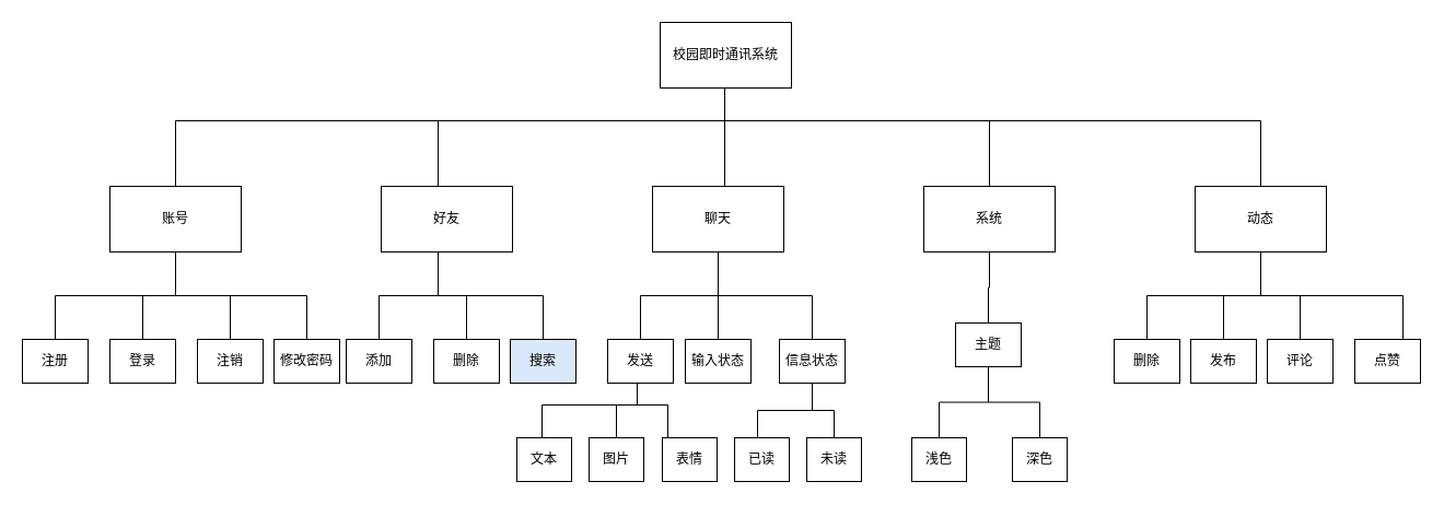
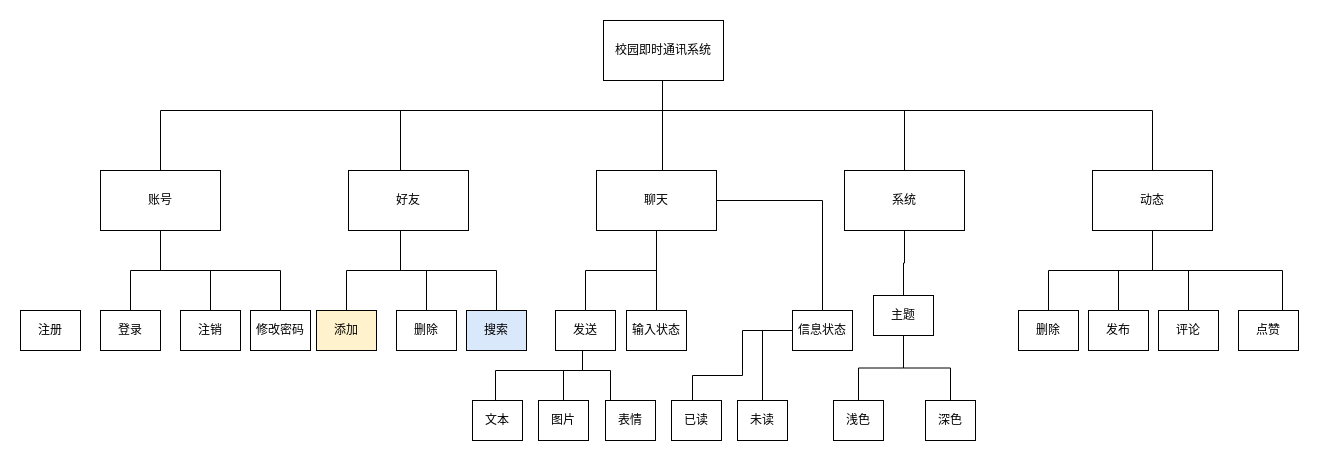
  <mxCell id="0" />
  <mxCell id="1" parent="0" />
  <mxCell id="2" style="edgeStyle=orthogonalEdgeStyle;rounded=0;orthogonalLoop=1;jettySize=auto;html=1;entryX=0.5;entryY=0;entryDx=0;entryDy=0;strokeColor=default;endArrow=none;endFill=0;" parent="1" source="7" target="17" edge="1"><mxGeometry relative="1" as="geometry"><Array as="points"><mxPoint x="662" y="110" /><mxPoint x="400" y="110" /><mxPoint x="400" y="170" /></Array></mxGeometry></mxCell>
  <mxCell id="3" style="edgeStyle=orthogonalEdgeStyle;rounded=0;orthogonalLoop=1;jettySize=auto;html=1;entryX=0.5;entryY=0;entryDx=0;entryDy=0;strokeColor=default;endArrow=none;endFill=0;" parent="1" source="7" target="21" edge="1"><mxGeometry relative="1" as="geometry"><Array as="points"><mxPoint x="662" y="170" /></Array></mxGeometry></mxCell>
  <mxCell id="4" style="edgeStyle=orthogonalEdgeStyle;rounded=0;orthogonalLoop=1;jettySize=auto;html=1;strokeColor=default;endArrow=none;endFill=0;" parent="1" source="7" target="28" edge="1"><mxGeometry relative="1" as="geometry"><Array as="points"><mxPoint x="662" y="110" /><mxPoint x="1152" y="110" /></Array></mxGeometry></mxCell>
  <mxCell id="5" style="edgeStyle=orthogonalEdgeStyle;rounded=0;orthogonalLoop=1;jettySize=auto;html=1;entryX=0.5;entryY=0;entryDx=0;entryDy=0;strokeColor=default;endArrow=none;endFill=0;" parent="1" source="7" target="13" edge="1"><mxGeometry relative="1" as="geometry"><Array as="points"><mxPoint x="662" y="110" /><mxPoint x="160" y="110" /></Array></mxGeometry></mxCell>
  <mxCell id="6" style="edgeStyle=orthogonalEdgeStyle;rounded=0;orthogonalLoop=1;jettySize=auto;html=1;endArrow=none;endFill=0;" parent="1" source="7" target="23" edge="1"><mxGeometry relative="1" as="geometry"><Array as="points"><mxPoint x="662" y="110" /><mxPoint x="904" y="110" /></Array></mxGeometry></mxCell>
  <mxCell id="7" value="校园即时通讯系统" style="rounded=0;whiteSpace=wrap;html=1;strokeColor=default;" parent="1" vertex="1"><mxGeometry x="603" y="20" width="120" height="60" as="geometry" /></mxCell>
  <mxCell id="8" style="edgeStyle=orthogonalEdgeStyle;rounded=0;orthogonalLoop=1;jettySize=auto;html=1;exitX=0.5;exitY=1;exitDx=0;exitDy=0;strokeColor=default;" parent="1" source="7" target="7" edge="1"><mxGeometry relative="1" as="geometry" /></mxCell>
- <mxCell id="9" style="edgeStyle=orthogonalEdgeStyle;rounded=0;orthogonalLoop=1;jettySize=auto;html=1;strokeColor=default;endArrow=none;endFill=0;" parent="1" source="13" target="29" edge="1"><mxGeometry relative="1" as="geometry"><Array as="points"><mxPoint x="160" y="270" /><mxPoint x="50" y="270" /></Array></mxGeometry></mxCell>
  <mxCell id="10" style="edgeStyle=orthogonalEdgeStyle;rounded=0;orthogonalLoop=1;jettySize=auto;html=1;entryX=0.5;entryY=0;entryDx=0;entryDy=0;strokeColor=default;endArrow=none;endFill=0;" parent="1" source="13" target="30" edge="1"><mxGeometry relative="1" as="geometry"><Array as="points"><mxPoint x="160" y="270" /><mxPoint x="130" y="270" /></Array></mxGeometry></mxCell>
  <mxCell id="11" style="edgeStyle=orthogonalEdgeStyle;rounded=0;orthogonalLoop=1;jettySize=auto;html=1;entryX=0.5;entryY=0;entryDx=0;entryDy=0;strokeColor=default;endArrow=none;endFill=0;" parent="1" source="13" target="31" edge="1"><mxGeometry relative="1" as="geometry"><Array as="points"><mxPoint x="160" y="270" /><mxPoint x="210" y="270" /></Array></mxGeometry></mxCell>
  <mxCell id="12" style="edgeStyle=orthogonalEdgeStyle;rounded=0;orthogonalLoop=1;jettySize=auto;html=1;entryX=0.5;entryY=0;entryDx=0;entryDy=0;strokeColor=default;endArrow=none;endFill=0;" parent="1" source="13" target="32" edge="1"><mxGeometry relative="1" as="geometry"><Array as="points"><mxPoint x="160" y="270" /><mxPoint x="280" y="270" /></Array></mxGeometry></mxCell>
  <mxCell id="13" value="账号" style="rounded=0;whiteSpace=wrap;html=1;strokeColor=default;" parent="1" vertex="1"><mxGeometry x="100" y="170" width="120" height="60" as="geometry" /></mxCell>
  <mxCell id="14" style="edgeStyle=orthogonalEdgeStyle;rounded=0;orthogonalLoop=1;jettySize=auto;html=1;entryX=0.5;entryY=0;entryDx=0;entryDy=0;strokeColor=default;endArrow=none;endFill=0;" parent="1" source="17" target="33" edge="1"><mxGeometry relative="1" as="geometry"><Array as="points"><mxPoint x="400" y="270" /><mxPoint x="346" y="270" /></Array></mxGeometry></mxCell>
  <mxCell id="15" style="edgeStyle=orthogonalEdgeStyle;rounded=0;orthogonalLoop=1;jettySize=auto;html=1;strokeColor=default;endArrow=none;endFill=0;" parent="1" source="17" target="34" edge="1"><mxGeometry relative="1" as="geometry"><Array as="points"><mxPoint x="400" y="270" /><mxPoint x="426" y="270" /></Array></mxGeometry></mxCell>
  <mxCell id="16" style="edgeStyle=orthogonalEdgeStyle;rounded=0;orthogonalLoop=1;jettySize=auto;html=1;strokeColor=default;endArrow=none;endFill=0;" parent="1" source="17" target="35" edge="1"><mxGeometry relative="1" as="geometry"><Array as="points"><mxPoint x="400" y="270" /><mxPoint x="496" y="270" /></Array></mxGeometry></mxCell>
  <mxCell id="17" value="好友" style="rounded=0;whiteSpace=wrap;html=1;strokeColor=default;" parent="1" vertex="1"><mxGeometry x="348" y="170" width="120" height="60" as="geometry" /></mxCell>
  <mxCell id="18" style="edgeStyle=orthogonalEdgeStyle;rounded=0;orthogonalLoop=1;jettySize=auto;html=1;entryX=0.5;entryY=0;entryDx=0;entryDy=0;strokeColor=default;endArrow=none;endFill=0;" parent="1" source="21" target="39" edge="1"><mxGeometry relative="1" as="geometry" /></mxCell>
  <mxCell id="19" style="edgeStyle=orthogonalEdgeStyle;rounded=0;orthogonalLoop=1;jettySize=auto;html=1;strokeColor=default;endArrow=none;endFill=0;" parent="1" source="21" target="42" edge="1"><mxGeometry relative="1" as="geometry" /></mxCell>
  <mxCell id="20" style="edgeStyle=orthogonalEdgeStyle;rounded=0;orthogonalLoop=1;jettySize=auto;html=1;endArrow=none;endFill=0;" edge="1" parent="1" source="21" target="57"><mxGeometry relative="1" as="geometry" /></mxCell>
  <mxCell id="21" value="聊天" style="rounded=0;whiteSpace=wrap;html=1;strokeColor=default;" parent="1" vertex="1"><mxGeometry x="596" y="170" width="120" height="60" as="geometry" /></mxCell>
  <mxCell id="22" style="edgeStyle=orthogonalEdgeStyle;rounded=0;orthogonalLoop=1;jettySize=auto;html=1;strokeColor=default;endArrow=none;endFill=0;" parent="1" source="23" target="45" edge="1"><mxGeometry relative="1" as="geometry" /></mxCell>
  <mxCell id="23" value="系统" style="rounded=0;whiteSpace=wrap;html=1;strokeColor=default;" parent="1" vertex="1"><mxGeometry x="844" y="170" width="120" height="60" as="geometry" /></mxCell>
  <mxCell id="24" style="edgeStyle=orthogonalEdgeStyle;rounded=0;orthogonalLoop=1;jettySize=auto;html=1;entryX=0.5;entryY=0;entryDx=0;entryDy=0;strokeColor=default;endArrow=none;endFill=0;" parent="1" source="28" target="46" edge="1"><mxGeometry relative="1" as="geometry"><Array as="points"><mxPoint x="1152" y="270" /><mxPoint x="1048" y="270" /></Array></mxGeometry></mxCell>
  <mxCell id="25" style="edgeStyle=orthogonalEdgeStyle;rounded=0;orthogonalLoop=1;jettySize=auto;html=1;strokeColor=default;endArrow=none;endFill=0;" parent="1" source="28" target="47" edge="1"><mxGeometry relative="1" as="geometry" /></mxCell>
  <mxCell id="26" style="edgeStyle=orthogonalEdgeStyle;rounded=0;orthogonalLoop=1;jettySize=auto;html=1;strokeColor=default;endArrow=none;endFill=0;" parent="1" source="28" target="49" edge="1"><mxGeometry relative="1" as="geometry"><Array as="points"><mxPoint x="1152" y="270" /><mxPoint x="1282" y="270" /></Array></mxGeometry></mxCell>
  <mxCell id="27" style="edgeStyle=orthogonalEdgeStyle;rounded=0;orthogonalLoop=1;jettySize=auto;html=1;strokeColor=default;endArrow=none;endFill=0;" parent="1" source="28" target="48" edge="1"><mxGeometry relative="1" as="geometry" /></mxCell>
  <mxCell id="28" value="动态" style="rounded=0;whiteSpace=wrap;html=1;strokeColor=default;" parent="1" vertex="1"><mxGeometry x="1092" y="170" width="120" height="60" as="geometry" /></mxCell>
  <mxCell id="29" value="注册" style="rounded=0;whiteSpace=wrap;html=1;strokeColor=default;" parent="1" vertex="1"><mxGeometry x="20" y="310" width="60" height="40" as="geometry" /></mxCell>
  <mxCell id="30" value="登录" style="rounded=0;whiteSpace=wrap;html=1;strokeColor=default;" parent="1" vertex="1"><mxGeometry x="100" y="310" width="60" height="40" as="geometry" /></mxCell>
  <mxCell id="31" value="注销" style="rounded=0;whiteSpace=wrap;html=1;strokeColor=default;" parent="1" vertex="1"><mxGeometry x="180" y="310" width="60" height="40" as="geometry" /></mxCell>
  <mxCell id="32" value="修改密码" style="rounded=0;whiteSpace=wrap;html=1;strokeColor=default;" parent="1" vertex="1"><mxGeometry x="250" y="310" width="60" height="40" as="geometry" /></mxCell>
- <mxCell id="33" value="添加" style="rounded=0;whiteSpace=wrap;html=1;strokeColor=default;" parent="1" vertex="1"><mxGeometry x="316" y="310" width="60" height="40" as="geometry" /></mxCell>
+ <mxCell id="33" value="添加" style="rounded=0;whiteSpace=wrap;html=1;strokeColor=default;fillColor=#fff2cc;" parent="1" vertex="1"><mxGeometry x="316" y="310" width="60" height="40" as="geometry" /></mxCell>
  <mxCell id="34" value="删除" style="rounded=0;whiteSpace=wrap;html=1;strokeColor=default;" parent="1" vertex="1"><mxGeometry x="396" y="310" width="60" height="40" as="geometry" /></mxCell>
  <mxCell id="35" value="搜索" style="rounded=0;whiteSpace=wrap;html=1;strokeColor=default;fillColor=#dae8fc;" parent="1" vertex="1"><mxGeometry x="466" y="310" width="60" height="40" as="geometry" /></mxCell>
  <mxCell id="36" style="edgeStyle=orthogonalEdgeStyle;rounded=0;orthogonalLoop=1;jettySize=auto;html=1;strokeColor=default;endArrow=none;endFill=0;" parent="1" source="39" target="50" edge="1"><mxGeometry relative="1" as="geometry"><Array as="points"><mxPoint x="582" y="370" /><mxPoint x="495" y="370" /></Array></mxGeometry></mxCell>
  <mxCell id="37" style="edgeStyle=orthogonalEdgeStyle;rounded=0;orthogonalLoop=1;jettySize=auto;html=1;entryX=0.5;entryY=0;entryDx=0;entryDy=0;strokeColor=default;endArrow=none;endFill=0;" parent="1" source="39" target="51" edge="1"><mxGeometry relative="1" as="geometry"><Array as="points"><mxPoint x="582" y="370" /><mxPoint x="563" y="370" /></Array></mxGeometry></mxCell>
  <mxCell id="38" style="edgeStyle=orthogonalEdgeStyle;rounded=0;orthogonalLoop=1;jettySize=auto;html=1;strokeColor=default;endArrow=none;endFill=0;" parent="1" source="39" target="52" edge="1"><mxGeometry relative="1" as="geometry"><Array as="points"><mxPoint x="582" y="370" /><mxPoint x="610" y="370" /></Array></mxGeometry></mxCell>
  <mxCell id="39" value="发送" style="rounded=0;whiteSpace=wrap;html=1;strokeColor=default;" parent="1" vertex="1"><mxGeometry x="555" y="310" width="60" height="40" as="geometry" /></mxCell>
  <mxCell id="40" style="edgeStyle=orthogonalEdgeStyle;rounded=0;orthogonalLoop=1;jettySize=auto;html=1;entryX=0.75;entryY=0;entryDx=0;entryDy=0;strokeColor=default;endArrow=none;endFill=0;" parent="1" source="42" target="53" edge="1"><mxGeometry relative="1" as="geometry"><Array as="points"><mxPoint x="742" y="375" /><mxPoint x="692" y="375" /><mxPoint x="692" y="400" /></Array></mxGeometry></mxCell>
  <mxCell id="41" style="edgeStyle=orthogonalEdgeStyle;rounded=0;orthogonalLoop=1;jettySize=auto;html=1;entryX=0.5;entryY=0;entryDx=0;entryDy=0;strokeColor=default;endArrow=none;endFill=0;" parent="1" source="42" target="54" edge="1"><mxGeometry relative="1" as="geometry" /></mxCell>
- <mxCell id="42" value="信息状态" style="rounded=0;whiteSpace=wrap;html=1;strokeColor=default;" parent="1" vertex="1"><mxGeometry x="712" y="310" width="60" height="40" as="geometry" /></mxCell>
+ <mxCell id="42" value="信息状态" style="rounded=0;whiteSpace=wrap;html=1;strokeColor=default;" parent="1" vertex="1"><mxGeometry x="792" y="310" width="60" height="40" as="geometry" /></mxCell>
  <mxCell id="43" style="edgeStyle=orthogonalEdgeStyle;rounded=0;orthogonalLoop=1;jettySize=auto;html=1;strokeColor=default;endArrow=none;endFill=0;" parent="1" source="45" target="55" edge="1"><mxGeometry relative="1" as="geometry" /></mxCell>
  <mxCell id="44" style="edgeStyle=orthogonalEdgeStyle;rounded=0;orthogonalLoop=1;jettySize=auto;html=1;entryX=0.5;entryY=0;entryDx=0;entryDy=0;strokeColor=default;endArrow=none;endFill=0;" parent="1" source="45" target="56" edge="1"><mxGeometry relative="1" as="geometry" /></mxCell>
  <mxCell id="45" value="主题" style="rounded=0;whiteSpace=wrap;html=1;strokeColor=default;" parent="1" vertex="1"><mxGeometry x="873" y="295" width="60" height="40" as="geometry" /></mxCell>
  <mxCell id="46" value="删除" style="rounded=0;whiteSpace=wrap;html=1;strokeColor=default;" parent="1" vertex="1"><mxGeometry x="1018" y="310" width="60" height="40" as="geometry" /></mxCell>
  <mxCell id="47" value="发布" style="rounded=0;whiteSpace=wrap;html=1;strokeColor=default;" parent="1" vertex="1"><mxGeometry x="1088" y="310" width="60" height="40" as="geometry" /></mxCell>
  <mxCell id="48" value="评论" style="rounded=0;whiteSpace=wrap;html=1;strokeColor=default;" parent="1" vertex="1"><mxGeometry x="1158" y="310" width="60" height="40" as="geometry" /></mxCell>
  <mxCell id="49" value="点赞" style="rounded=0;whiteSpace=wrap;html=1;strokeColor=default;" parent="1" vertex="1"><mxGeometry x="1238" y="310" width="60" height="40" as="geometry" /></mxCell>
  <mxCell id="50" value="文本" style="rounded=0;whiteSpace=wrap;html=1;flipH=1;strokeColor=default;" parent="1" vertex="1"><mxGeometry x="472" y="400" width="50" height="40" as="geometry" /></mxCell>
  <mxCell id="51" value="图片" style="rounded=0;whiteSpace=wrap;html=1;flipH=1;strokeColor=default;" parent="1" vertex="1"><mxGeometry x="538" y="400" width="50" height="40" as="geometry" /></mxCell>
  <mxCell id="52" value="表情" style="rounded=0;whiteSpace=wrap;html=1;flipH=1;strokeColor=default;" parent="1" vertex="1"><mxGeometry x="605" y="400" width="50" height="40" as="geometry" /></mxCell>
  <mxCell id="53" value="已读" style="rounded=0;whiteSpace=wrap;html=1;flipH=1;strokeColor=default;" parent="1" vertex="1"><mxGeometry x="671" y="400" width="50" height="40" as="geometry" /></mxCell>
  <mxCell id="54" value="未读" style="rounded=0;whiteSpace=wrap;html=1;flipH=1;strokeColor=default;" parent="1" vertex="1"><mxGeometry x="737" y="400" width="50" height="40" as="geometry" /></mxCell>
  <mxCell id="55" value="浅色" style="rounded=0;whiteSpace=wrap;html=1;flipH=1;strokeColor=default;" parent="1" vertex="1"><mxGeometry x="833" y="400" width="50" height="40" as="geometry" /></mxCell>
  <mxCell id="56" value="深色" style="rounded=0;whiteSpace=wrap;html=1;flipH=1;strokeColor=default;" parent="1" vertex="1"><mxGeometry x="925" y="400" width="50" height="40" as="geometry" /></mxCell>
  <mxCell id="57" value="输入状态" style="rounded=0;whiteSpace=wrap;html=1;strokeColor=default;" vertex="1" parent="1"><mxGeometry x="626" y="310" width="60" height="40" as="geometry" /></mxCell>
